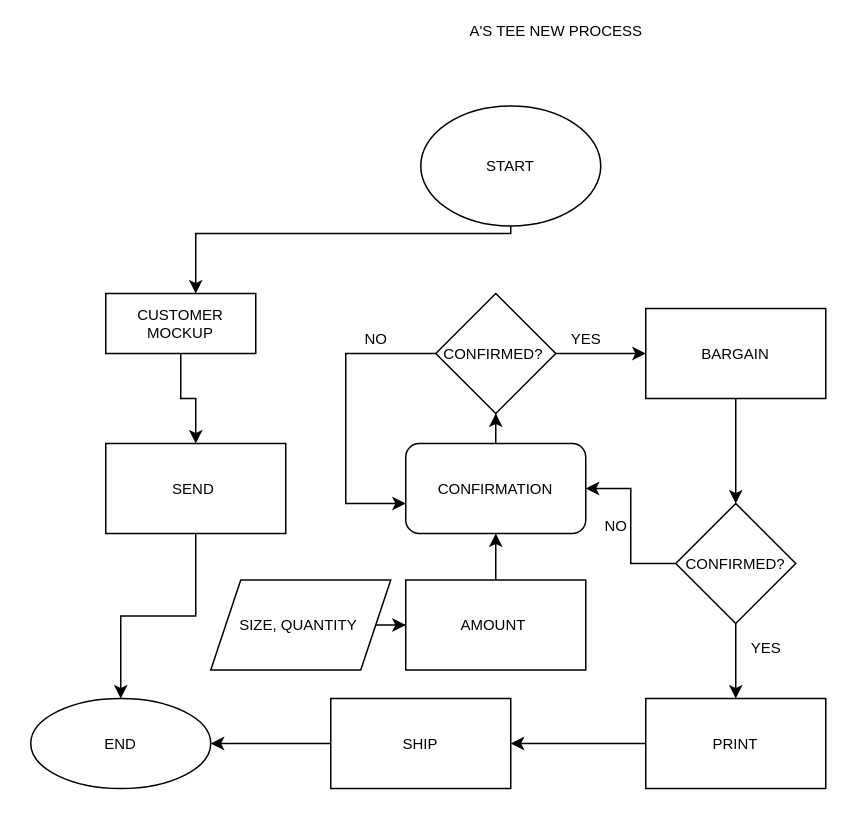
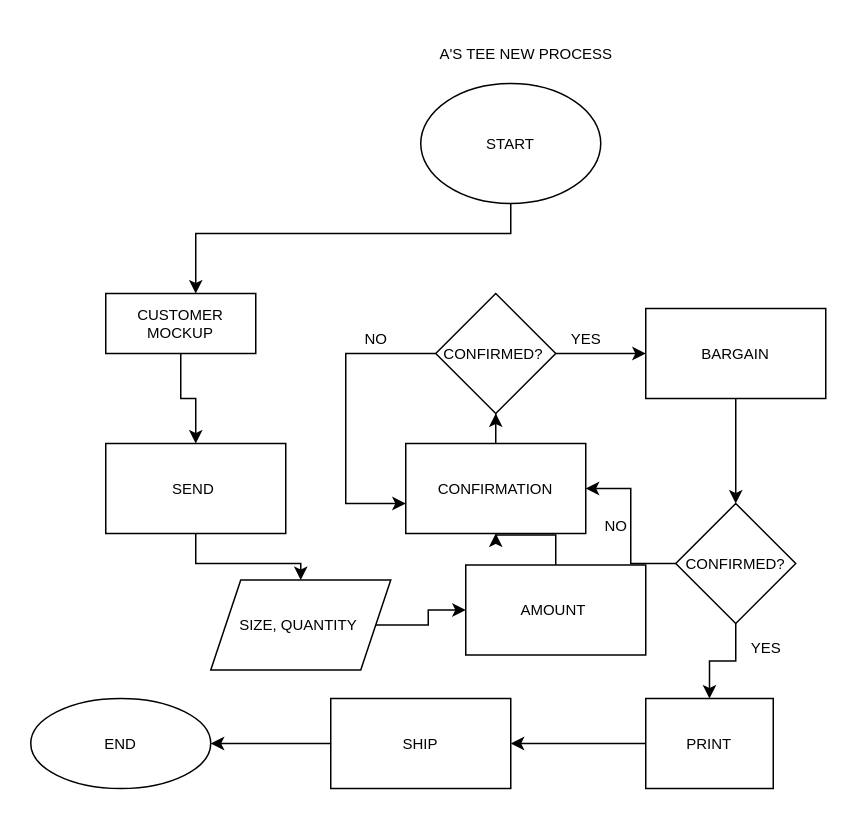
  <mxCell id="0" />
  <mxCell id="1" parent="0" />
- <mxCell id="2" value="A'S TEE NEW PROCESS" style="text;html=1;align=center;verticalAlign=middle;resizable=0;points=[];autosize=1;strokeColor=none;fillColor=none;fontSize=10;" vertex="1" parent="1"><mxGeometry x="300" y="5" width="140" height="30" as="geometry" /></mxCell>
+ <mxCell id="2" value="A'S TEE NEW PROCESS" style="text;html=1;align=center;verticalAlign=middle;resizable=0;points=[];autosize=1;strokeColor=none;fillColor=none;fontSize=10;" vertex="1" parent="1"><mxGeometry x="280" y="20" width="140" height="30" as="geometry" /></mxCell>
  <mxCell id="3" value="" style="edgeStyle=orthogonalEdgeStyle;rounded=0;orthogonalLoop=1;jettySize=auto;html=1;fontSize=10;" edge="1" parent="1" source="4" target="6"><mxGeometry relative="1" as="geometry"><Array as="points"><mxPoint x="340" y="155" /><mxPoint x="130" y="155" /></Array></mxGeometry></mxCell>
- <mxCell id="4" value="START" style="ellipse;whiteSpace=wrap;html=1;fontSize=10;" vertex="1" parent="1"><mxGeometry x="280" y="70" width="120" height="80" as="geometry" /></mxCell>
+ <mxCell id="4" value="START" style="ellipse;whiteSpace=wrap;html=1;fontSize=10;" vertex="1" parent="1"><mxGeometry x="280" y="55" width="120" height="80" as="geometry" /></mxCell>
  <mxCell id="5" value="" style="edgeStyle=orthogonalEdgeStyle;rounded=0;orthogonalLoop=1;jettySize=auto;html=1;fontSize=10;" edge="1" parent="1" source="6" target="8"><mxGeometry relative="1" as="geometry" /></mxCell>
  <mxCell id="6" value="CUSTOMER MOCKUP" style="whiteSpace=wrap;html=1;fontSize=10;" vertex="1" parent="1"><mxGeometry x="70" y="195" width="100" height="40" as="geometry" /></mxCell>
- <mxCell id="7" value="" style="edgeStyle=orthogonalEdgeStyle;rounded=0;orthogonalLoop=1;jettySize=auto;html=1;fontSize=10;" edge="1" parent="1" source="8" target="31"><mxGeometry relative="1" as="geometry" /></mxCell>
+ <mxCell id="7" value="" style="edgeStyle=orthogonalEdgeStyle;rounded=0;orthogonalLoop=1;jettySize=auto;html=1;fontSize=10;" edge="1" parent="1" source="8" target="10"><mxGeometry relative="1" as="geometry" /></mxCell>
  <mxCell id="8" value="SEND&amp;nbsp;" style="whiteSpace=wrap;html=1;fontSize=10;" vertex="1" parent="1"><mxGeometry x="70" y="295" width="120" height="60" as="geometry" /></mxCell>
  <mxCell id="9" value="" style="edgeStyle=orthogonalEdgeStyle;rounded=0;orthogonalLoop=1;jettySize=auto;html=1;fontSize=10;" edge="1" parent="1" source="10" target="12"><mxGeometry relative="1" as="geometry" /></mxCell>
  <mxCell id="10" value="SIZE, QUANTITY&amp;nbsp;" style="shape=parallelogram;perimeter=parallelogramPerimeter;whiteSpace=wrap;html=1;fixedSize=1;fontSize=10;" vertex="1" parent="1"><mxGeometry x="140" y="386" width="120" height="60" as="geometry" /></mxCell>
  <mxCell id="11" value="" style="edgeStyle=orthogonalEdgeStyle;rounded=0;orthogonalLoop=1;jettySize=auto;html=1;fontSize=10;" edge="1" parent="1" source="12" target="14"><mxGeometry relative="1" as="geometry" /></mxCell>
- <mxCell id="12" value="AMOUNT&amp;nbsp;" style="whiteSpace=wrap;html=1;fontSize=10;" vertex="1" parent="1"><mxGeometry x="270" y="386" width="120" height="60" as="geometry" /></mxCell>
+ <mxCell id="12" value="AMOUNT&amp;nbsp;" style="whiteSpace=wrap;html=1;fontSize=10;" vertex="1" parent="1"><mxGeometry x="310" y="376" width="120" height="60" as="geometry" /></mxCell>
  <mxCell id="13" value="" style="edgeStyle=orthogonalEdgeStyle;rounded=0;orthogonalLoop=1;jettySize=auto;html=1;fontSize=10;" edge="1" parent="1" source="14" target="17"><mxGeometry relative="1" as="geometry" /></mxCell>
- <mxCell id="14" value="CONFIRMATION" style="whiteSpace=wrap;html=1;fontSize=10;rounded=1;" vertex="1" parent="1"><mxGeometry x="270" y="295" width="120" height="60" as="geometry" /></mxCell>
+ <mxCell id="14" value="CONFIRMATION" style="whiteSpace=wrap;html=1;fontSize=10;" vertex="1" parent="1"><mxGeometry x="270" y="295" width="120" height="60" as="geometry" /></mxCell>
  <mxCell id="15" value="" style="edgeStyle=orthogonalEdgeStyle;rounded=0;orthogonalLoop=1;jettySize=auto;html=1;fontSize=10;" edge="1" parent="1" source="17" target="19"><mxGeometry relative="1" as="geometry" /></mxCell>
  <mxCell id="16" style="edgeStyle=orthogonalEdgeStyle;rounded=0;orthogonalLoop=1;jettySize=auto;html=1;fontSize=10;entryX=0;entryY=0.667;entryDx=0;entryDy=0;entryPerimeter=0;" edge="1" parent="1" source="17" target="14"><mxGeometry relative="1" as="geometry"><mxPoint x="260" y="335" as="targetPoint" /><Array as="points"><mxPoint x="230" y="235" /><mxPoint x="230" y="335" /></Array></mxGeometry></mxCell>
  <mxCell id="17" value="CONFIRMED?&amp;nbsp;" style="rhombus;whiteSpace=wrap;html=1;fontSize=10;" vertex="1" parent="1"><mxGeometry x="290" y="195" width="80" height="80" as="geometry" /></mxCell>
  <mxCell id="18" value="" style="edgeStyle=orthogonalEdgeStyle;rounded=0;orthogonalLoop=1;jettySize=auto;html=1;fontSize=10;" edge="1" parent="1" source="19" target="22"><mxGeometry relative="1" as="geometry" /></mxCell>
  <mxCell id="19" value="BARGAIN" style="whiteSpace=wrap;html=1;fontSize=10;" vertex="1" parent="1"><mxGeometry x="430" y="205" width="120" height="60" as="geometry" /></mxCell>
  <mxCell id="20" value="" style="edgeStyle=orthogonalEdgeStyle;rounded=0;orthogonalLoop=1;jettySize=auto;html=1;fontSize=10;" edge="1" parent="1" source="22" target="24"><mxGeometry relative="1" as="geometry" /></mxCell>
  <mxCell id="21" style="edgeStyle=orthogonalEdgeStyle;rounded=0;orthogonalLoop=1;jettySize=auto;html=1;entryX=1;entryY=0.5;entryDx=0;entryDy=0;fontSize=10;" edge="1" parent="1" source="22" target="14"><mxGeometry relative="1" as="geometry" /></mxCell>
  <mxCell id="22" value="CONFIRMED?" style="rhombus;whiteSpace=wrap;html=1;fontSize=10;" vertex="1" parent="1"><mxGeometry x="450" y="335" width="80" height="80" as="geometry" /></mxCell>
  <mxCell id="23" value="" style="edgeStyle=orthogonalEdgeStyle;rounded=0;orthogonalLoop=1;jettySize=auto;html=1;fontSize=10;" edge="1" parent="1" source="24" target="26"><mxGeometry relative="1" as="geometry" /></mxCell>
- <mxCell id="24" value="PRINT" style="whiteSpace=wrap;html=1;fontSize=10;" vertex="1" parent="1"><mxGeometry x="430" y="465" width="120" height="60" as="geometry" /></mxCell>
+ <mxCell id="24" value="PRINT" style="whiteSpace=wrap;html=1;fontSize=10;" vertex="1" parent="1"><mxGeometry x="430" y="465" width="85" height="60" as="geometry" /></mxCell>
  <mxCell id="25" value="" style="edgeStyle=orthogonalEdgeStyle;rounded=0;orthogonalLoop=1;jettySize=auto;html=1;fontSize=10;" edge="1" parent="1" source="26" target="31"><mxGeometry relative="1" as="geometry" /></mxCell>
  <mxCell id="26" value="SHIP" style="whiteSpace=wrap;html=1;fontSize=10;" vertex="1" parent="1"><mxGeometry x="220" y="465" width="120" height="60" as="geometry" /></mxCell>
  <mxCell id="27" value="NO" style="text;html=1;align=center;verticalAlign=middle;resizable=0;points=[];autosize=1;strokeColor=none;fillColor=none;fontSize=10;" vertex="1" parent="1"><mxGeometry x="390" y="335" width="40" height="30" as="geometry" /></mxCell>
  <mxCell id="28" value="YES" style="text;html=1;align=center;verticalAlign=middle;resizable=0;points=[];autosize=1;strokeColor=none;fillColor=none;fontSize=10;" vertex="1" parent="1"><mxGeometry x="490" y="416" width="40" height="30" as="geometry" /></mxCell>
  <mxCell id="29" value="NO" style="text;html=1;align=center;verticalAlign=middle;resizable=0;points=[];autosize=1;strokeColor=none;fillColor=none;fontSize=10;" vertex="1" parent="1"><mxGeometry x="230" y="210" width="40" height="30" as="geometry" /></mxCell>
  <mxCell id="30" value="YES" style="text;html=1;align=center;verticalAlign=middle;resizable=0;points=[];autosize=1;strokeColor=none;fillColor=none;fontSize=10;" vertex="1" parent="1"><mxGeometry x="370" y="210" width="40" height="30" as="geometry" /></mxCell>
  <mxCell id="31" value="END" style="ellipse;whiteSpace=wrap;html=1;fontSize=10;" vertex="1" parent="1"><mxGeometry x="20" y="465" width="120" height="60" as="geometry" /></mxCell>
